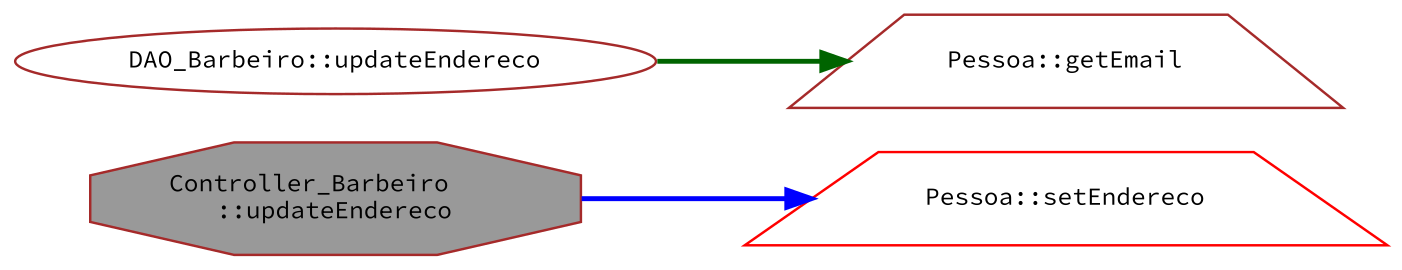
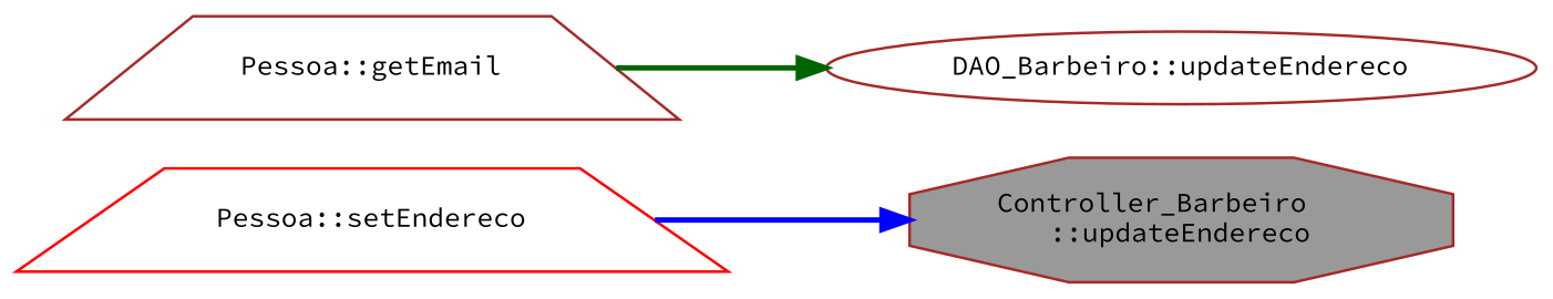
  digraph {
    fontname="Source Code Pro"
    rankdir=LR
    node [color=brown fillcolor=white fontname="Source Code Pro" fontsize=10 shape=trapezium style=filled]
    edge [fontname="Source Code Pro" fontsize=10 labelfontname=Helvetica labelfontsize=10 style=bold]
    n1 [fillcolor=grey60 fontcolor=black height=0.2 label="Controller_Barbeiro\l::updateEndereco" shape=octagon width=0.4]
    n2 [color=red height=0.2 label="Pessoa::setEndereco" width=0.4]
    n3 [height=0.2 label="DAO_Barbeiro::updateEndereco" shape=ellipse width=0.4]
    n4 [height=0.2 label="Pessoa::getEmail" width=0.4]
-   n1 -> n2 [color=blue]
-   n3 -> n4 [color=darkgreen]
+   n2 -> n1 [color=blue]
+   n4 -> n3 [color=darkgreen]
  }
